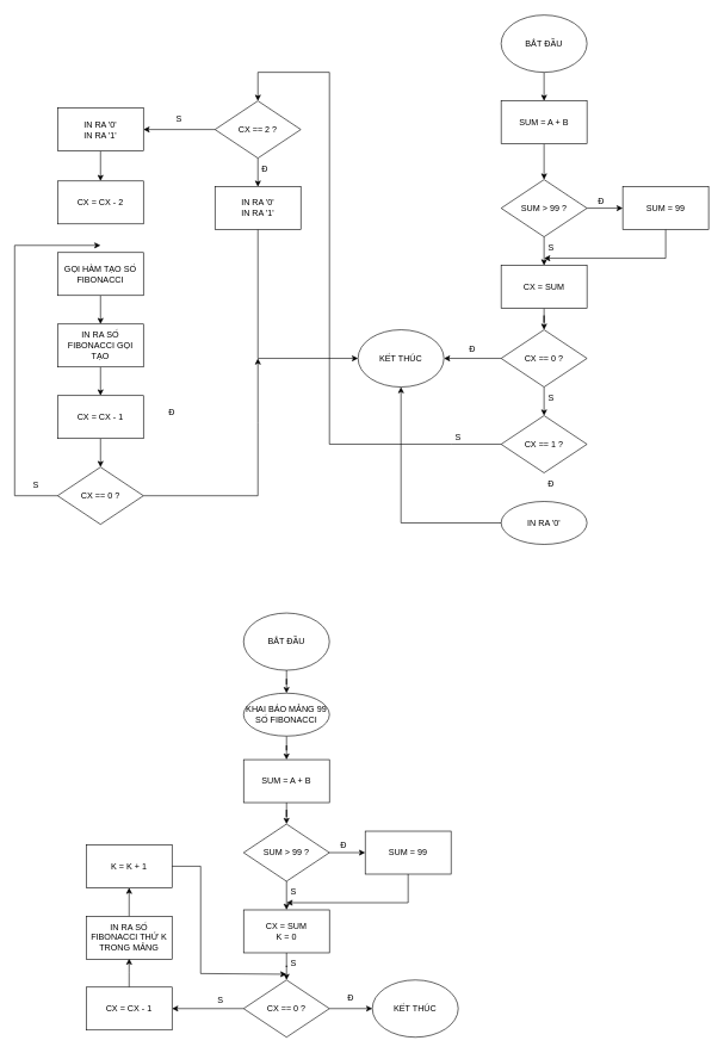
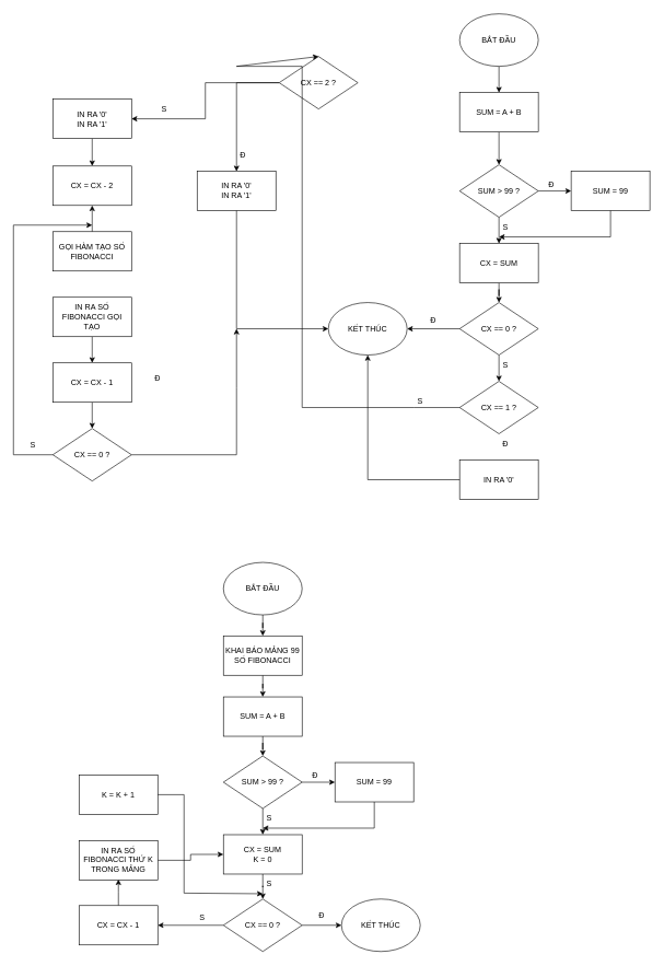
  <mxCell id="0" />
  <mxCell id="1" parent="0" />
  <mxCell id="2" value="" style="edgeStyle=orthogonalEdgeStyle;rounded=0;orthogonalLoop=1;jettySize=auto;html=1;" edge="1" parent="1" source="3" target="5"><mxGeometry relative="1" as="geometry" /></mxCell>
  <mxCell id="3" value="BẮT ĐẦU" style="ellipse;whiteSpace=wrap;html=1;" vertex="1" parent="1"><mxGeometry x="700" y="20" width="120" height="80" as="geometry" /></mxCell>
  <mxCell id="4" value="" style="edgeStyle=orthogonalEdgeStyle;rounded=0;orthogonalLoop=1;jettySize=auto;html=1;" edge="1" parent="1" source="5" target="8"><mxGeometry relative="1" as="geometry" /></mxCell>
  <mxCell id="5" value="SUM = A + B" style="rounded=0;whiteSpace=wrap;html=1;" vertex="1" parent="1"><mxGeometry x="700" y="140" width="120" height="60" as="geometry" /></mxCell>
  <mxCell id="6" value="" style="edgeStyle=orthogonalEdgeStyle;rounded=0;orthogonalLoop=1;jettySize=auto;html=1;" edge="1" parent="1" source="8" target="14"><mxGeometry relative="1" as="geometry" /></mxCell>
  <mxCell id="7" value="" style="edgeStyle=orthogonalEdgeStyle;rounded=0;orthogonalLoop=1;jettySize=auto;html=1;" edge="1" parent="1" source="8" target="10"><mxGeometry relative="1" as="geometry" /></mxCell>
  <mxCell id="8" value="SUM &amp;gt; 99 ?" style="rhombus;whiteSpace=wrap;html=1;" vertex="1" parent="1"><mxGeometry x="700" y="250" width="120" height="80" as="geometry" /></mxCell>
  <mxCell id="9" value="" style="edgeStyle=orthogonalEdgeStyle;rounded=0;orthogonalLoop=1;jettySize=auto;html=1;" edge="1" parent="1" source="10" target="13"><mxGeometry relative="1" as="geometry" /></mxCell>
  <mxCell id="10" value="CX = SUM" style="rounded=0;whiteSpace=wrap;html=1;" vertex="1" parent="1"><mxGeometry x="700" y="370" width="120" height="60" as="geometry" /></mxCell>
  <mxCell id="11" value="" style="edgeStyle=orthogonalEdgeStyle;rounded=0;orthogonalLoop=1;jettySize=auto;html=1;" edge="1" parent="1" source="13" target="16"><mxGeometry relative="1" as="geometry" /></mxCell>
  <mxCell id="12" value="" style="edgeStyle=orthogonalEdgeStyle;rounded=0;orthogonalLoop=1;jettySize=auto;html=1;" edge="1" parent="1" source="13" target="17"><mxGeometry relative="1" as="geometry" /></mxCell>
  <mxCell id="13" value="CX == 0 ?" style="rhombus;whiteSpace=wrap;html=1;" vertex="1" parent="1"><mxGeometry x="700" y="460" width="120" height="80" as="geometry" /></mxCell>
  <mxCell id="14" value="SUM = 99" style="rounded=0;whiteSpace=wrap;html=1;" vertex="1" parent="1"><mxGeometry x="870" y="260" width="120" height="60" as="geometry" /></mxCell>
  <mxCell id="15" value="" style="endArrow=classic;html=1;rounded=0;exitX=0.5;exitY=1;exitDx=0;exitDy=0;" edge="1" parent="1" source="14"><mxGeometry width="50" height="50" relative="1" as="geometry"><mxPoint x="760" y="290" as="sourcePoint" /><mxPoint x="760" y="360" as="targetPoint" /><Array as="points"><mxPoint x="930" y="360" /></Array></mxGeometry></mxCell>
  <mxCell id="16" value="KẾT THÚC" style="ellipse;whiteSpace=wrap;html=1;" vertex="1" parent="1"><mxGeometry x="500" y="460" width="120" height="80" as="geometry" /></mxCell>
  <mxCell id="17" value="CX == 1 ?" style="rhombus;whiteSpace=wrap;html=1;" vertex="1" parent="1"><mxGeometry x="700" y="580" width="120" height="80" as="geometry" /></mxCell>
- <mxCell id="18" value="IN RA '0'" style="ellipse;whiteSpace=wrap;html=1;" vertex="1" parent="1"><mxGeometry x="700" y="700" width="120" height="60" as="geometry" /></mxCell>
+ <mxCell id="18" value="IN RA '0'" style="rounded=0;whiteSpace=wrap;html=1;" vertex="1" parent="1"><mxGeometry x="700" y="700" width="120" height="60" as="geometry" /></mxCell>
  <mxCell id="19" value="" style="edgeStyle=orthogonalEdgeStyle;rounded=0;orthogonalLoop=1;jettySize=auto;html=1;" edge="1" parent="1" source="21" target="22"><mxGeometry relative="1" as="geometry" /></mxCell>
  <mxCell id="20" value="" style="edgeStyle=orthogonalEdgeStyle;rounded=0;orthogonalLoop=1;jettySize=auto;html=1;" edge="1" parent="1" source="21" target="47"><mxGeometry relative="1" as="geometry" /></mxCell>
- <mxCell id="21" value="CX == 2 ?" style="rhombus;whiteSpace=wrap;html=1;" vertex="1" parent="1"><mxGeometry x="300" y="140" width="120" height="80" as="geometry" /></mxCell>
+ <mxCell id="21" value="CX == 2 ?" style="rhombus;whiteSpace=wrap;html=1;" vertex="1" parent="1"><mxGeometry x="425" y="85" width="120" height="80" as="geometry" /></mxCell>
  <mxCell id="22" value="IN RA '0'&lt;br&gt;IN RA '1'" style="rounded=0;whiteSpace=wrap;html=1;" vertex="1" parent="1"><mxGeometry x="300" y="260" width="120" height="60" as="geometry" /></mxCell>
  <mxCell id="23" value="" style="endArrow=classic;html=1;rounded=0;exitX=0;exitY=0.5;exitDx=0;exitDy=0;entryX=0.5;entryY=0;entryDx=0;entryDy=0;" edge="1" parent="1" source="17" target="21"><mxGeometry width="50" height="50" relative="1" as="geometry"><mxPoint x="760" y="540" as="sourcePoint" /><mxPoint x="630" y="730" as="targetPoint" /><Array as="points"><mxPoint x="630" y="620" /><mxPoint x="460" y="620" /><mxPoint x="460" y="100" /><mxPoint y="100" x="360" /></Array></mxGeometry></mxCell>
  <mxCell id="24" value="" style="endArrow=classic;html=1;rounded=0;exitX=0;exitY=0.5;exitDx=0;exitDy=0;entryX=0.5;entryY=1;entryDx=0;entryDy=0;" edge="1" parent="1" source="18" target="16"><mxGeometry width="50" height="50" relative="1" as="geometry"><mxPoint x="760" y="540" as="sourcePoint" /><mxPoint x="810" y="490" as="targetPoint" /><Array as="points"><mxPoint x="560" y="730" /></Array></mxGeometry></mxCell>
  <mxCell id="25" value="" style="endArrow=classic;html=1;rounded=0;exitX=0.5;exitY=1;exitDx=0;exitDy=0;entryX=0;entryY=0.5;entryDx=0;entryDy=0;" edge="1" parent="1" source="22" target="16"><mxGeometry width="50" height="50" relative="1" as="geometry"><mxPoint x="760" y="250" as="sourcePoint" /><mxPoint y="500.8" as="targetPoint" x="360" /><Array as="points"><mxPoint y="500" x="360" /></Array></mxGeometry></mxCell>
- <mxCell id="26" value="" style="edgeStyle=orthogonalEdgeStyle;rounded=0;orthogonalLoop=1;jettySize=auto;html=1;" edge="1" parent="1" source="27" target="29"><mxGeometry relative="1" as="geometry" /></mxCell>
+ <mxCell id="26" value="" style="edgeStyle=orthogonalEdgeStyle;rounded=0;orthogonalLoop=1;jettySize=auto;html=1;" edge="1" parent="1" source="27" target="31"><mxGeometry relative="1" as="geometry" /></mxCell>
  <mxCell id="27" value="GỌI HÀM TẠO SỐ FIBONACCI" style="rounded=0;whiteSpace=wrap;html=1;" vertex="1" parent="1"><mxGeometry x="80" y="352" width="120" height="60" as="geometry" /></mxCell>
  <mxCell id="28" value="" style="edgeStyle=orthogonalEdgeStyle;rounded=0;orthogonalLoop=1;jettySize=auto;html=1;" edge="1" parent="1" source="29" target="33"><mxGeometry relative="1" as="geometry" /></mxCell>
  <mxCell id="29" value="IN RA SỐ FIBONACCI GỌI TẠO" style="rounded=0;whiteSpace=wrap;html=1;" vertex="1" parent="1"><mxGeometry x="80" y="452" width="120" height="60" as="geometry" /></mxCell>
  <mxCell id="30" value="CX == 0 ?" style="rhombus;whiteSpace=wrap;html=1;" vertex="1" parent="1"><mxGeometry x="80" y="652" width="120" height="80" as="geometry" /></mxCell>
  <mxCell id="31" value="CX = CX - 2" style="rounded=0;whiteSpace=wrap;html=1;" vertex="1" parent="1"><mxGeometry x="80" y="252" width="120" height="60" as="geometry" /></mxCell>
  <mxCell id="32" value="" style="edgeStyle=orthogonalEdgeStyle;rounded=0;orthogonalLoop=1;jettySize=auto;html=1;" edge="1" parent="1" source="33" target="30"><mxGeometry relative="1" as="geometry" /></mxCell>
  <mxCell id="33" value="CX = CX - 1" style="rounded=0;whiteSpace=wrap;html=1;" vertex="1" parent="1"><mxGeometry x="80" y="552" width="120" height="60" as="geometry" /></mxCell>
  <mxCell id="34" value="" style="endArrow=classic;html=1;rounded=0;exitX=0;exitY=0.5;exitDx=0;exitDy=0;" edge="1" parent="1" source="30"><mxGeometry width="50" height="50" relative="1" as="geometry"><mxPoint x="190" y="502" as="sourcePoint" /><mxPoint x="140" y="342" as="targetPoint" /><Array as="points"><mxPoint x="20" y="692" /><mxPoint x="20" y="342" /></Array></mxGeometry></mxCell>
  <mxCell id="35" value="" style="endArrow=classic;html=1;rounded=0;exitX=1;exitY=0.5;exitDx=0;exitDy=0;" edge="1" parent="1" source="30"><mxGeometry width="50" height="50" relative="1" as="geometry"><mxPoint x="190" y="400" as="sourcePoint" /><mxPoint y="500" as="targetPoint" x="360" /><Array as="points"><mxPoint y="692" x="360" /><mxPoint y="590" x="360" /></Array></mxGeometry></mxCell>
  <mxCell id="36" value="S" style="text;html=1;strokeColor=none;fillColor=none;align=center;verticalAlign=middle;whiteSpace=wrap;rounded=0;" vertex="1" parent="1"><mxGeometry x="220" y="150" width="60" height="30" as="geometry" /></mxCell>
  <mxCell id="37" value="Đ" style="text;html=1;strokeColor=none;fillColor=none;align=center;verticalAlign=middle;whiteSpace=wrap;rounded=0;" vertex="1" parent="1"><mxGeometry x="340" y="220" width="60" height="30" as="geometry" /></mxCell>
  <mxCell id="38" value="Đ" style="text;html=1;strokeColor=none;fillColor=none;align=center;verticalAlign=middle;whiteSpace=wrap;rounded=0;" vertex="1" parent="1"><mxGeometry x="210" y="560" width="60" height="30" as="geometry" /></mxCell>
  <mxCell id="39" value="S" style="text;html=1;strokeColor=none;fillColor=none;align=center;verticalAlign=middle;whiteSpace=wrap;rounded=0;" vertex="1" parent="1"><mxGeometry x="20" y="662" width="60" height="30" as="geometry" /></mxCell>
  <mxCell id="40" value="S" style="text;html=1;strokeColor=none;fillColor=none;align=center;verticalAlign=middle;whiteSpace=wrap;rounded=0;" vertex="1" parent="1"><mxGeometry x="750" y="330" width="40" height="30" as="geometry" /></mxCell>
  <mxCell id="41" value="Đ" style="text;html=1;strokeColor=none;fillColor=none;align=center;verticalAlign=middle;whiteSpace=wrap;rounded=0;" vertex="1" parent="1"><mxGeometry x="810" y="265" width="60" height="30" as="geometry" /></mxCell>
  <mxCell id="42" value="S" style="text;html=1;strokeColor=none;fillColor=none;align=center;verticalAlign=middle;whiteSpace=wrap;rounded=0;" vertex="1" parent="1"><mxGeometry x="740" y="540" width="60" height="30" as="geometry" /></mxCell>
  <mxCell id="43" value="Đ" style="text;html=1;strokeColor=none;fillColor=none;align=center;verticalAlign=middle;whiteSpace=wrap;rounded=0;" vertex="1" parent="1"><mxGeometry x="630" y="480" width="60" height="15" as="geometry" /></mxCell>
  <mxCell id="44" value="S" style="text;html=1;strokeColor=none;fillColor=none;align=center;verticalAlign=middle;whiteSpace=wrap;rounded=0;" vertex="1" parent="1"><mxGeometry x="610" y="600" width="60" height="20" as="geometry" /></mxCell>
  <mxCell id="45" value="Đ" style="text;html=1;strokeColor=none;fillColor=none;align=center;verticalAlign=middle;whiteSpace=wrap;rounded=0;" vertex="1" parent="1"><mxGeometry x="740" y="660" width="60" height="30" as="geometry" /></mxCell>
  <mxCell id="46" value="" style="edgeStyle=orthogonalEdgeStyle;rounded=0;orthogonalLoop=1;jettySize=auto;html=1;" edge="1" parent="1" source="47" target="31"><mxGeometry relative="1" as="geometry" /></mxCell>
  <mxCell id="47" value="IN RA '0'&lt;br&gt;IN RA '1'" style="rounded=0;whiteSpace=wrap;html=1;" vertex="1" parent="1"><mxGeometry x="80" y="150" width="120" height="60" as="geometry" /></mxCell>
  <mxCell id="48" value="" style="edgeStyle=orthogonalEdgeStyle;rounded=0;orthogonalLoop=1;jettySize=auto;html=1;" edge="1" parent="1" source="49" target="62"><mxGeometry relative="1" as="geometry" /></mxCell>
  <mxCell id="49" value="BẮT ĐẦU" style="ellipse;whiteSpace=wrap;html=1;" vertex="1" parent="1"><mxGeometry x="340" y="856" width="120" height="80" as="geometry" /></mxCell>
  <mxCell id="50" value="" style="edgeStyle=orthogonalEdgeStyle;rounded=0;orthogonalLoop=1;jettySize=auto;html=1;" edge="1" parent="1" source="51" target="54"><mxGeometry relative="1" as="geometry" /></mxCell>
  <mxCell id="51" value="SUM = A + B" style="rounded=0;whiteSpace=wrap;html=1;" vertex="1" parent="1"><mxGeometry x="340" y="1061" width="120" height="60" as="geometry" /></mxCell>
  <mxCell id="52" value="" style="edgeStyle=orthogonalEdgeStyle;rounded=0;orthogonalLoop=1;jettySize=auto;html=1;" edge="1" parent="1" source="54" target="57"><mxGeometry relative="1" as="geometry" /></mxCell>
  <mxCell id="53" value="" style="edgeStyle=orthogonalEdgeStyle;rounded=0;orthogonalLoop=1;jettySize=auto;html=1;" edge="1" parent="1" source="54" target="56"><mxGeometry relative="1" as="geometry" /></mxCell>
  <mxCell id="54" value="SUM &amp;gt; 99 ?" style="rhombus;whiteSpace=wrap;html=1;" vertex="1" parent="1"><mxGeometry x="340" y="1151" width="120" height="80" as="geometry" /></mxCell>
  <mxCell id="55" value="" style="edgeStyle=orthogonalEdgeStyle;rounded=0;orthogonalLoop=1;jettySize=auto;html=1;" edge="1" parent="1" source="56" target="65"><mxGeometry relative="1" as="geometry" /></mxCell>
  <mxCell id="56" value="CX = SUM&lt;br&gt;K = 0" style="rounded=0;whiteSpace=wrap;html=1;" vertex="1" parent="1"><mxGeometry x="340" y="1271" width="120" height="60" as="geometry" /></mxCell>
  <mxCell id="57" value="SUM = 99" style="rounded=0;whiteSpace=wrap;html=1;" vertex="1" parent="1"><mxGeometry x="510" y="1161" width="120" height="60" as="geometry" /></mxCell>
  <mxCell id="58" value="" style="endArrow=classic;html=1;rounded=0;exitX=0.5;exitY=1;exitDx=0;exitDy=0;" edge="1" parent="1" source="57"><mxGeometry width="50" height="50" relative="1" as="geometry"><mxPoint x="400" y="1191" as="sourcePoint" /><mxPoint x="400" y="1261" as="targetPoint" /><Array as="points"><mxPoint x="570" y="1261" /></Array></mxGeometry></mxCell>
  <mxCell id="59" value="S" style="text;html=1;strokeColor=none;fillColor=none;align=center;verticalAlign=middle;whiteSpace=wrap;rounded=0;" vertex="1" parent="1"><mxGeometry x="390" y="1231" width="40" height="30" as="geometry" /></mxCell>
  <mxCell id="60" value="Đ" style="text;html=1;strokeColor=none;fillColor=none;align=center;verticalAlign=middle;whiteSpace=wrap;rounded=0;" vertex="1" parent="1"><mxGeometry x="450" y="1166" width="60" height="30" as="geometry" /></mxCell>
  <mxCell id="61" value="" style="edgeStyle=orthogonalEdgeStyle;rounded=0;orthogonalLoop=1;jettySize=auto;html=1;" edge="1" parent="1" source="62" target="51"><mxGeometry relative="1" as="geometry" /></mxCell>
- <mxCell id="62" value="KHAI BÁO MẢNG 99 SỐ FIBONACCI" style="ellipse;whiteSpace=wrap;html=1;" vertex="1" parent="1"><mxGeometry x="340" y="968" width="120" height="60" as="geometry" /></mxCell>
+ <mxCell id="62" value="KHAI BÁO MẢNG 99 SỐ FIBONACCI" style="rounded=0;whiteSpace=wrap;html=1;" vertex="1" parent="1"><mxGeometry x="340" y="968" width="120" height="60" as="geometry" /></mxCell>
  <mxCell id="63" value="" style="edgeStyle=orthogonalEdgeStyle;rounded=0;orthogonalLoop=1;jettySize=auto;html=1;" edge="1" parent="1" source="65" target="66"><mxGeometry relative="1" as="geometry" /></mxCell>
  <mxCell id="64" value="" style="edgeStyle=orthogonalEdgeStyle;rounded=0;orthogonalLoop=1;jettySize=auto;html=1;" edge="1" parent="1" source="65" target="68"><mxGeometry relative="1" as="geometry" /></mxCell>
  <mxCell id="65" value="CX == 0 ?" style="rhombus;whiteSpace=wrap;html=1;" vertex="1" parent="1"><mxGeometry x="340" y="1369" width="120" height="80" as="geometry" /></mxCell>
  <mxCell id="66" value="KẾT THÚC" style="ellipse;whiteSpace=wrap;html=1;" vertex="1" parent="1"><mxGeometry x="520" y="1369" width="120" height="80" as="geometry" /></mxCell>
  <mxCell id="67" value="" style="edgeStyle=orthogonalEdgeStyle;rounded=0;orthogonalLoop=1;jettySize=auto;html=1;" edge="1" parent="1" source="68"><mxGeometry relative="1" as="geometry"><mxPoint x="180" y="1339" as="targetPoint" /></mxGeometry></mxCell>
  <mxCell id="68" value="CX = CX - 1" style="rounded=0;whiteSpace=wrap;html=1;" vertex="1" parent="1"><mxGeometry x="120" y="1379" width="120" height="60" as="geometry" /></mxCell>
  <mxCell id="69" value="Đ" style="text;html=1;strokeColor=none;fillColor=none;align=center;verticalAlign=middle;whiteSpace=wrap;rounded=0;" vertex="1" parent="1"><mxGeometry x="460" y="1379" width="60" height="30" as="geometry" /></mxCell>
  <mxCell id="70" value="S" style="text;html=1;strokeColor=none;fillColor=none;align=center;verticalAlign=middle;whiteSpace=wrap;rounded=0;" vertex="1" parent="1"><mxGeometry x="390" y="1331" width="40" height="30" as="geometry" /></mxCell>
- <mxCell id="71" value="" style="edgeStyle=orthogonalEdgeStyle;rounded=0;orthogonalLoop=1;jettySize=auto;html=1;" edge="1" parent="1" source="72" target="73"><mxGeometry relative="1" as="geometry" /></mxCell>
+ <mxCell id="71" value="" style="edgeStyle=orthogonalEdgeStyle;rounded=0;orthogonalLoop=1;jettySize=auto;html=1;" edge="1" parent="1" source="72" target="56"><mxGeometry relative="1" as="geometry" /></mxCell>
  <mxCell id="72" value="IN RA SỐ FIBONACCI THỨ K TRONG MẢNG" style="rounded=0;whiteSpace=wrap;html=1;" vertex="1" parent="1"><mxGeometry x="120" y="1280" width="120" height="60" as="geometry" /></mxCell>
  <mxCell id="73" value="K = K + 1" style="rounded=0;whiteSpace=wrap;html=1;" vertex="1" parent="1"><mxGeometry x="120" y="1180" width="120" height="60" as="geometry" /></mxCell>
  <mxCell id="74" value="" style="endArrow=classic;html=1;rounded=0;exitX=1;exitY=0.5;exitDx=0;exitDy=0;entryX=0.25;entryY=1;entryDx=0;entryDy=0;" edge="1" parent="1" source="73" target="70"><mxGeometry width="50" height="50" relative="1" as="geometry"><mxPoint x="540" y="1180" as="sourcePoint" /><mxPoint x="590" y="1130" as="targetPoint" /><Array as="points"><mxPoint x="280" y="1210" /><mxPoint x="280" y="1360" /></Array></mxGeometry></mxCell>
  <mxCell id="75" value="S" style="text;html=1;strokeColor=none;fillColor=none;align=center;verticalAlign=middle;whiteSpace=wrap;rounded=0;" vertex="1" parent="1"><mxGeometry x="288" y="1383" width="40" height="30" as="geometry" /></mxCell>
